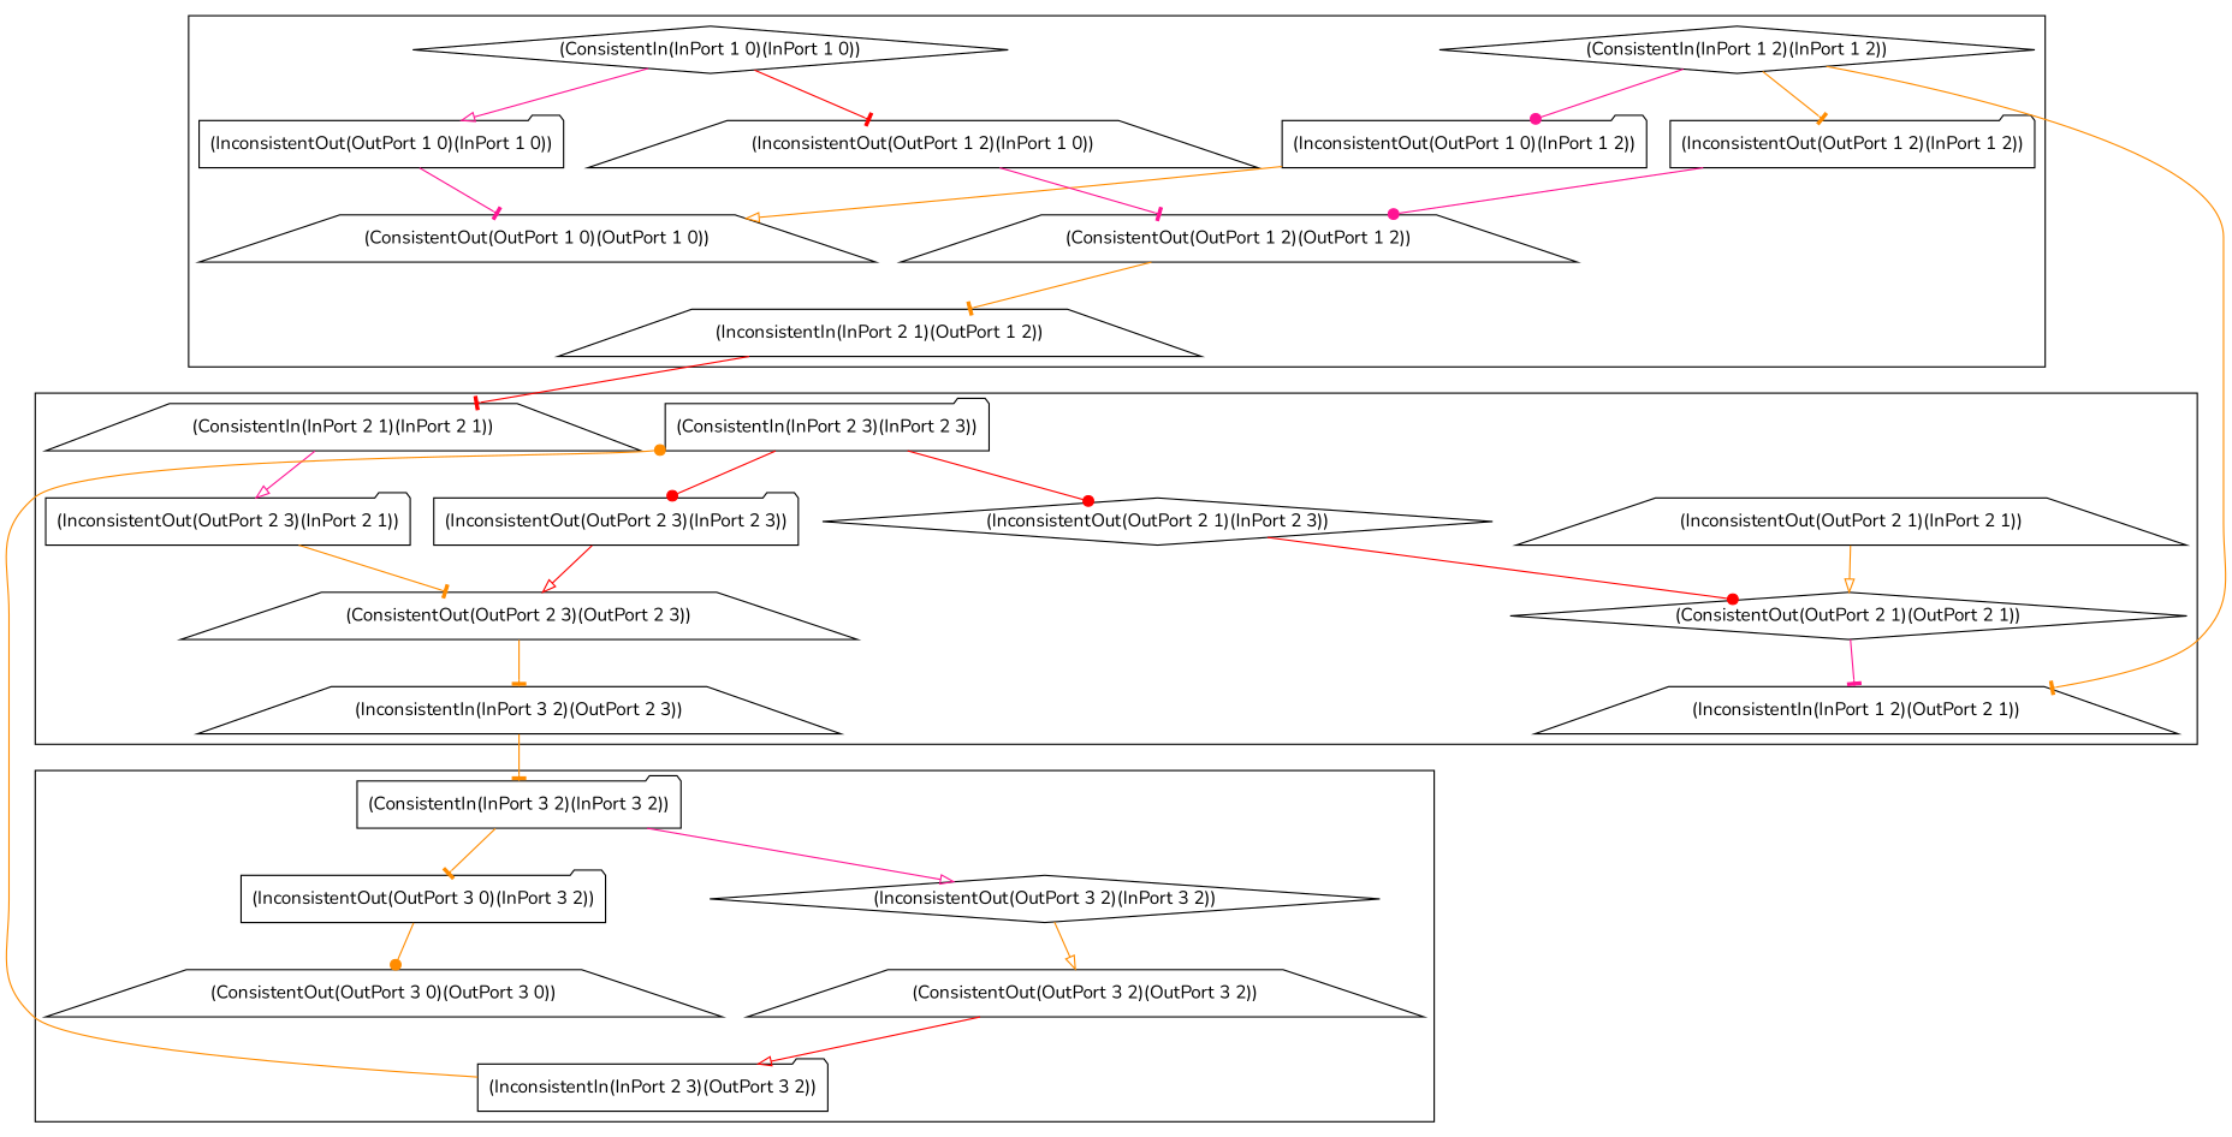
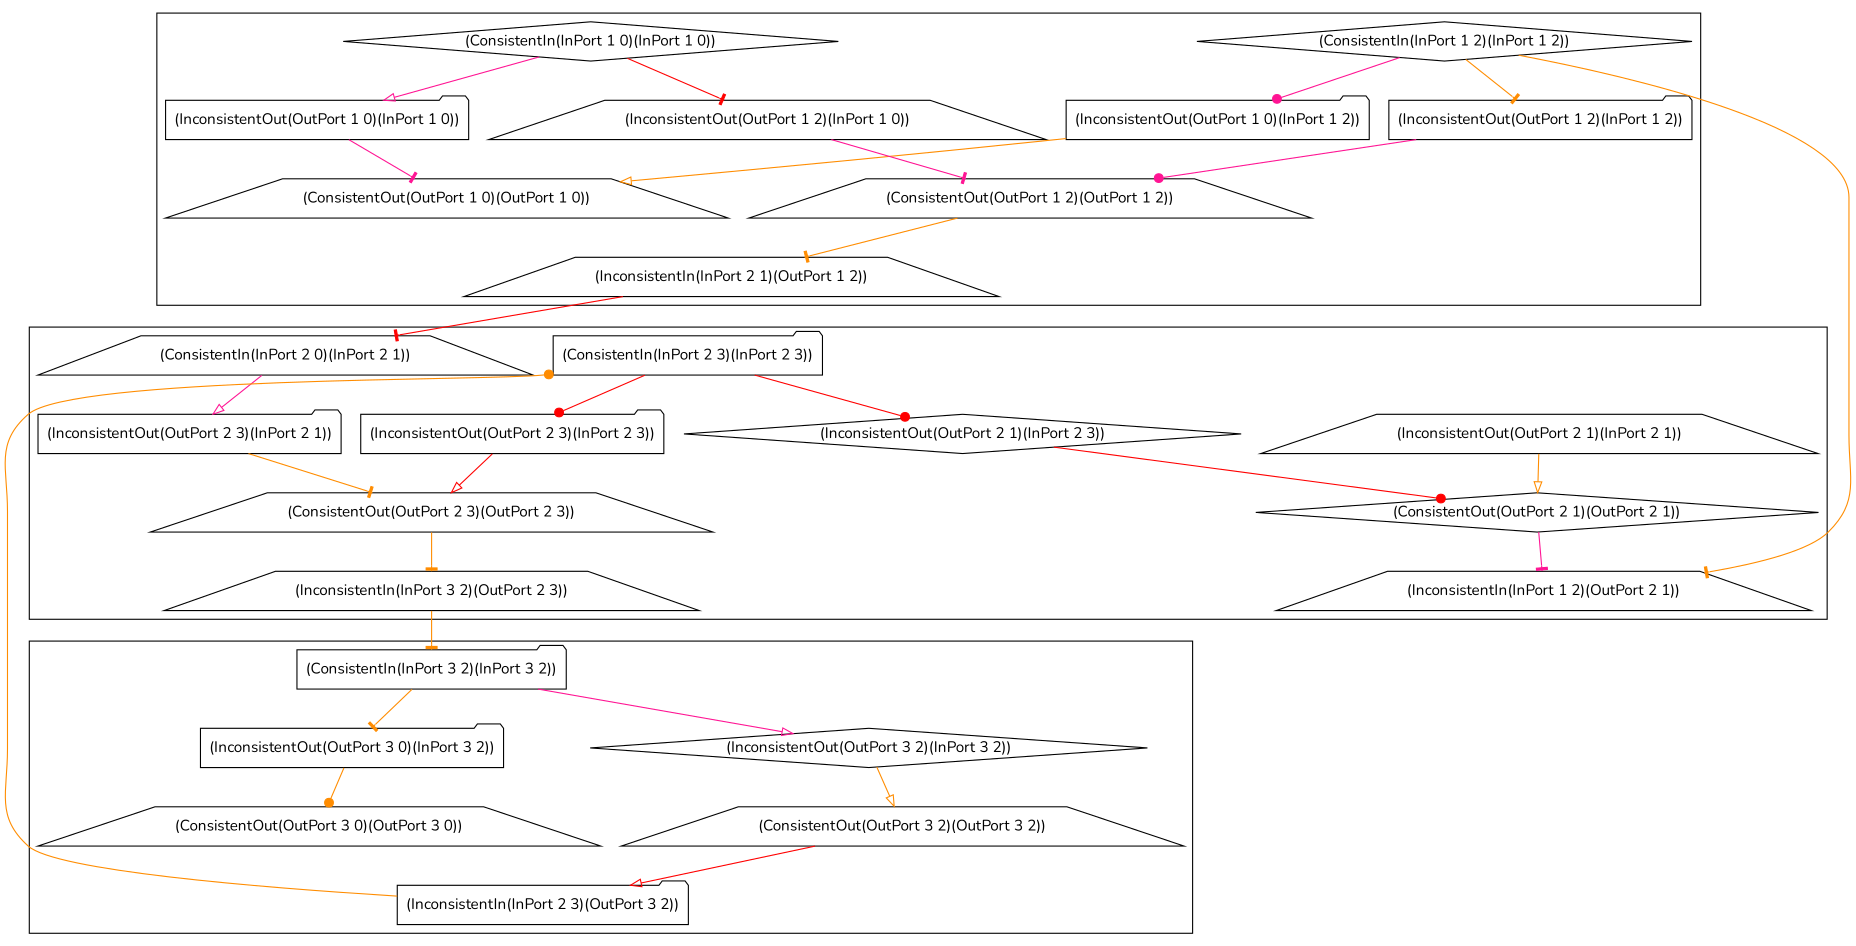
  digraph {
    fontname=Nunito
    node [fontname=Nunito shape=trapezium]
    edge [arrowhead=tee color=darkorange fontname=Nunito]
    "(ConsistentIn(InPort 1 0)(InPort 1 0))" [shape=diamond]
    "(ConsistentIn(InPort 1 2)(InPort 1 2))" [shape=diamond]
    "(InconsistentOut(OutPort 1 0)(InPort 1 0))" [shape=folder]
    "(InconsistentOut(OutPort 1 0)(InPort 1 2))" [shape=folder]
    "(InconsistentOut(OutPort 1 2)(InPort 1 0))"
    "(InconsistentOut(OutPort 1 2)(InPort 1 2))" [shape=folder]
    "(ConsistentOut(OutPort 1 0)(OutPort 1 0))"
    "(ConsistentOut(OutPort 1 2)(OutPort 1 2))"
    "(InconsistentIn(InPort 2 1)(OutPort 1 2))"
-   "(ConsistentIn(InPort 2 1)(InPort 2 1))"
+   "(ConsistentIn(InPort 2 1)(InPort 2 1))" [label="(ConsistentIn(InPort 2 0)(InPort 2 1))"]
    "(ConsistentIn(InPort 2 3)(InPort 2 3))" [shape=folder]
    "(InconsistentOut(OutPort 2 1)(InPort 2 1))"
    "(InconsistentOut(OutPort 2 1)(InPort 2 3))" [shape=diamond]
    "(InconsistentOut(OutPort 2 3)(InPort 2 1))" [shape=folder]
    "(InconsistentOut(OutPort 2 3)(InPort 2 3))" [shape=folder]
    "(ConsistentOut(OutPort 2 1)(OutPort 2 1))" [shape=diamond]
    "(ConsistentOut(OutPort 2 3)(OutPort 2 3))"
    "(InconsistentIn(InPort 1 2)(OutPort 2 1))"
    "(InconsistentIn(InPort 3 2)(OutPort 2 3))"
    "(ConsistentIn(InPort 3 2)(InPort 3 2))" [shape=folder]
    "(InconsistentOut(OutPort 3 0)(InPort 3 2))" [shape=folder]
    "(InconsistentOut(OutPort 3 2)(InPort 3 2))" [shape=diamond]
    "(ConsistentOut(OutPort 3 0)(OutPort 3 0))"
    "(ConsistentOut(OutPort 3 2)(OutPort 3 2))"
    "(InconsistentIn(InPort 2 3)(OutPort 3 2))" [shape=folder]
    subgraph cluster_1 {
      "(ConsistentIn(InPort 1 0)(InPort 1 0))"
      "(ConsistentIn(InPort 1 2)(InPort 1 2))"
      "(InconsistentOut(OutPort 1 0)(InPort 1 0))"
      "(InconsistentOut(OutPort 1 0)(InPort 1 2))"
      "(InconsistentOut(OutPort 1 2)(InPort 1 0))"
      "(InconsistentOut(OutPort 1 2)(InPort 1 2))"
      "(ConsistentOut(OutPort 1 0)(OutPort 1 0))"
      "(ConsistentOut(OutPort 1 2)(OutPort 1 2))"
      "(InconsistentIn(InPort 2 1)(OutPort 1 2))"
    }
    subgraph cluster_2 {
      "(ConsistentIn(InPort 2 1)(InPort 2 1))"
      "(ConsistentIn(InPort 2 3)(InPort 2 3))"
      "(InconsistentOut(OutPort 2 1)(InPort 2 1))"
      "(InconsistentOut(OutPort 2 1)(InPort 2 3))"
      "(InconsistentOut(OutPort 2 3)(InPort 2 1))"
      "(InconsistentOut(OutPort 2 3)(InPort 2 3))"
      "(ConsistentOut(OutPort 2 1)(OutPort 2 1))"
      "(ConsistentOut(OutPort 2 3)(OutPort 2 3))"
      "(InconsistentIn(InPort 1 2)(OutPort 2 1))"
      "(InconsistentIn(InPort 3 2)(OutPort 2 3))"
    }
    subgraph cluster_3 {
      "(ConsistentIn(InPort 3 2)(InPort 3 2))"
      "(InconsistentOut(OutPort 3 0)(InPort 3 2))"
      "(InconsistentOut(OutPort 3 2)(InPort 3 2))"
      "(ConsistentOut(OutPort 3 0)(OutPort 3 0))"
      "(ConsistentOut(OutPort 3 2)(OutPort 3 2))"
      "(InconsistentIn(InPort 2 3)(OutPort 3 2))"
    }
    "(ConsistentIn(InPort 1 0)(InPort 1 0))" -> "(InconsistentOut(OutPort 1 0)(InPort 1 0))" [arrowhead=onormal color=deeppink]
    "(ConsistentIn(InPort 1 0)(InPort 1 0))" -> "(InconsistentOut(OutPort 1 2)(InPort 1 0))" [color=red]
    "(ConsistentIn(InPort 1 2)(InPort 1 2))" -> "(InconsistentOut(OutPort 1 0)(InPort 1 2))" [arrowhead=dot color=deeppink]
    "(ConsistentIn(InPort 1 2)(InPort 1 2))" -> "(InconsistentOut(OutPort 1 2)(InPort 1 2))"
    "(ConsistentIn(InPort 1 2)(InPort 1 2))" -> "(InconsistentIn(InPort 1 2)(OutPort 2 1))"
    "(InconsistentOut(OutPort 1 0)(InPort 1 0))" -> "(ConsistentOut(OutPort 1 0)(OutPort 1 0))" [color=deeppink]
    "(InconsistentOut(OutPort 1 0)(InPort 1 2))" -> "(ConsistentOut(OutPort 1 0)(OutPort 1 0))" [arrowhead=onormal]
    "(InconsistentOut(OutPort 1 2)(InPort 1 0))" -> "(ConsistentOut(OutPort 1 2)(OutPort 1 2))" [color=deeppink]
    "(InconsistentOut(OutPort 1 2)(InPort 1 2))" -> "(ConsistentOut(OutPort 1 2)(OutPort 1 2))" [arrowhead=dot color=deeppink]
    "(ConsistentOut(OutPort 1 2)(OutPort 1 2))" -> "(InconsistentIn(InPort 2 1)(OutPort 1 2))"
    "(InconsistentIn(InPort 2 1)(OutPort 1 2))" -> "(ConsistentIn(InPort 2 1)(InPort 2 1))" [color=red]
    "(ConsistentIn(InPort 2 1)(InPort 2 1))" -> "(InconsistentOut(OutPort 2 3)(InPort 2 1))" [arrowhead=onormal color=deeppink]
    "(ConsistentIn(InPort 2 3)(InPort 2 3))" -> "(InconsistentOut(OutPort 2 1)(InPort 2 3))" [arrowhead=dot color=red]
    "(ConsistentIn(InPort 2 3)(InPort 2 3))" -> "(InconsistentOut(OutPort 2 3)(InPort 2 3))" [arrowhead=dot color=red]
    "(InconsistentOut(OutPort 2 1)(InPort 2 1))" -> "(ConsistentOut(OutPort 2 1)(OutPort 2 1))" [arrowhead=onormal]
    "(InconsistentOut(OutPort 2 1)(InPort 2 3))" -> "(ConsistentOut(OutPort 2 1)(OutPort 2 1))" [arrowhead=dot color=red]
    "(InconsistentOut(OutPort 2 3)(InPort 2 1))" -> "(ConsistentOut(OutPort 2 3)(OutPort 2 3))"
    "(InconsistentOut(OutPort 2 3)(InPort 2 3))" -> "(ConsistentOut(OutPort 2 3)(OutPort 2 3))" [arrowhead=onormal color=red]
    "(ConsistentOut(OutPort 2 1)(OutPort 2 1))" -> "(InconsistentIn(InPort 1 2)(OutPort 2 1))" [color=deeppink]
    "(ConsistentOut(OutPort 2 3)(OutPort 2 3))" -> "(InconsistentIn(InPort 3 2)(OutPort 2 3))"
    "(InconsistentIn(InPort 3 2)(OutPort 2 3))" -> "(ConsistentIn(InPort 3 2)(InPort 3 2))"
    "(ConsistentIn(InPort 3 2)(InPort 3 2))" -> "(InconsistentOut(OutPort 3 0)(InPort 3 2))"
    "(ConsistentIn(InPort 3 2)(InPort 3 2))" -> "(InconsistentOut(OutPort 3 2)(InPort 3 2))" [arrowhead=onormal color=deeppink]
    "(InconsistentOut(OutPort 3 0)(InPort 3 2))" -> "(ConsistentOut(OutPort 3 0)(OutPort 3 0))" [arrowhead=dot]
    "(InconsistentOut(OutPort 3 2)(InPort 3 2))" -> "(ConsistentOut(OutPort 3 2)(OutPort 3 2))" [arrowhead=onormal]
    "(ConsistentOut(OutPort 3 2)(OutPort 3 2))" -> "(InconsistentIn(InPort 2 3)(OutPort 3 2))" [arrowhead=onormal color=red]
    "(InconsistentIn(InPort 2 3)(OutPort 3 2))" -> "(ConsistentIn(InPort 2 3)(InPort 2 3))" [arrowhead=dot]
  }
